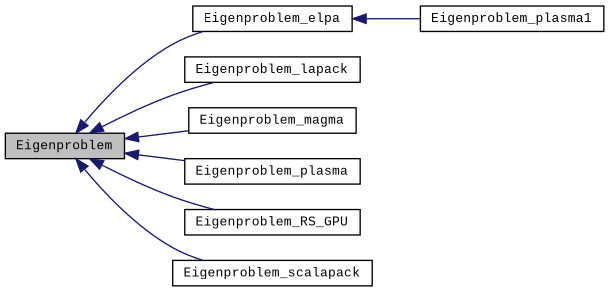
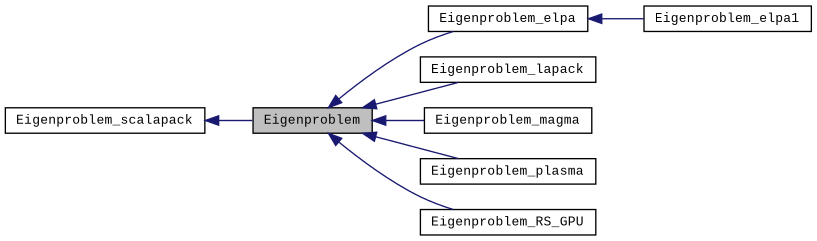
  digraph {
    fontname="Liberation Mono"
    rankdir=LR
    node [color=black fillcolor=white fontname="Liberation Mono" fontsize=10 shape=record style=filled]
    edge [color=midnightblue dir=back fontname="Liberation Mono" fontsize=10 labelfontname=Helvetica labelfontsize=10 style=solid]
    n1 [fillcolor=grey75 fontcolor=black height=0.2 label=Eigenproblem width=0.4]
    n2 [height=0.2 label=Eigenproblem_elpa width=0.4]
    n3 [height=0.2 label=Eigenproblem_lapack width=0.4]
    n4 [height=0.2 label=Eigenproblem_magma width=0.4]
    n5 [height=0.2 label=Eigenproblem_plasma width=0.4]
    n6 [height=0.2 label=Eigenproblem_RS_GPU width=0.4]
    n7 [height=0.2 label=Eigenproblem_scalapack width=0.4]
-   n8 [height=0.2 label=Eigenproblem_plasma1 width=0.4]
+   n8 [height=0.2 label=Eigenproblem_elpa1 width=0.4]
    n1 -> n2
    n1 -> n3
    n1 -> n4
    n1 -> n5
    n1 -> n6
-   n1 -> n7
+   n7 -> n1
    n2 -> n8
  }
